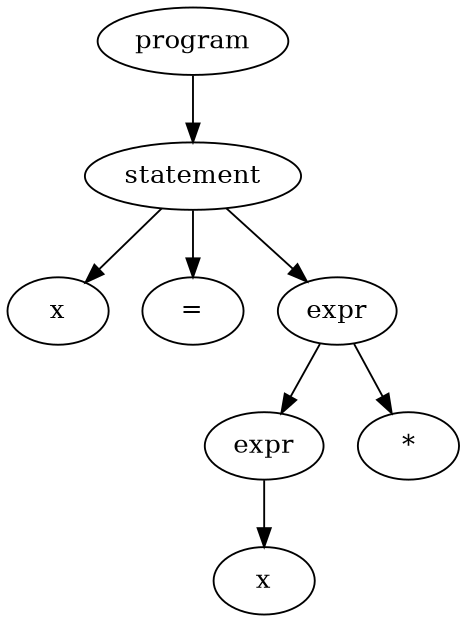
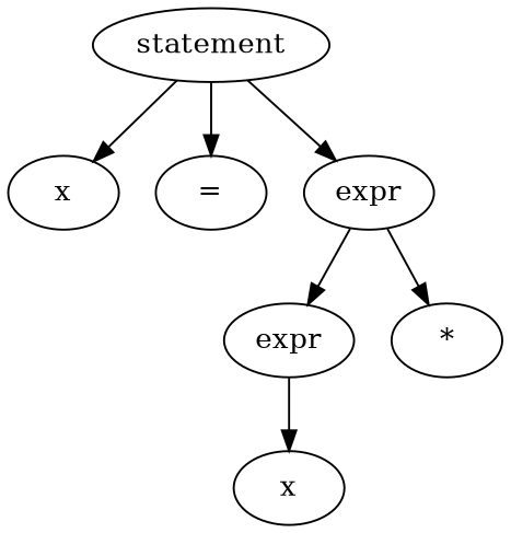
  strict digraph {
-   n1 [label=program]
    n2 [label=statement]
    n3 [label=x]
    n4 [label="="]
    n5 [label=expr]
    n6 [label=expr]
    n7 [label="*"]
    n8 [label=x]
-   n1 -> n2
    n2 -> n3
    n2 -> n4
    n2 -> n5
    n5 -> n6
    n5 -> n7
    n6 -> n8
  }
